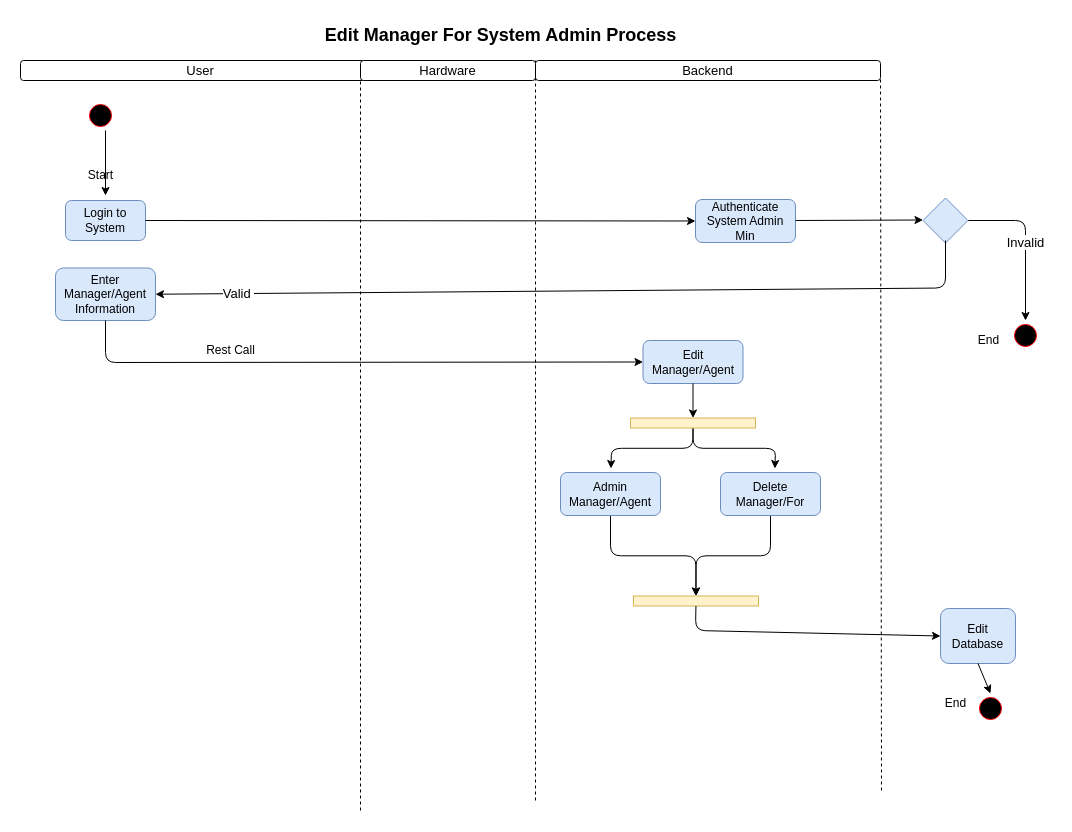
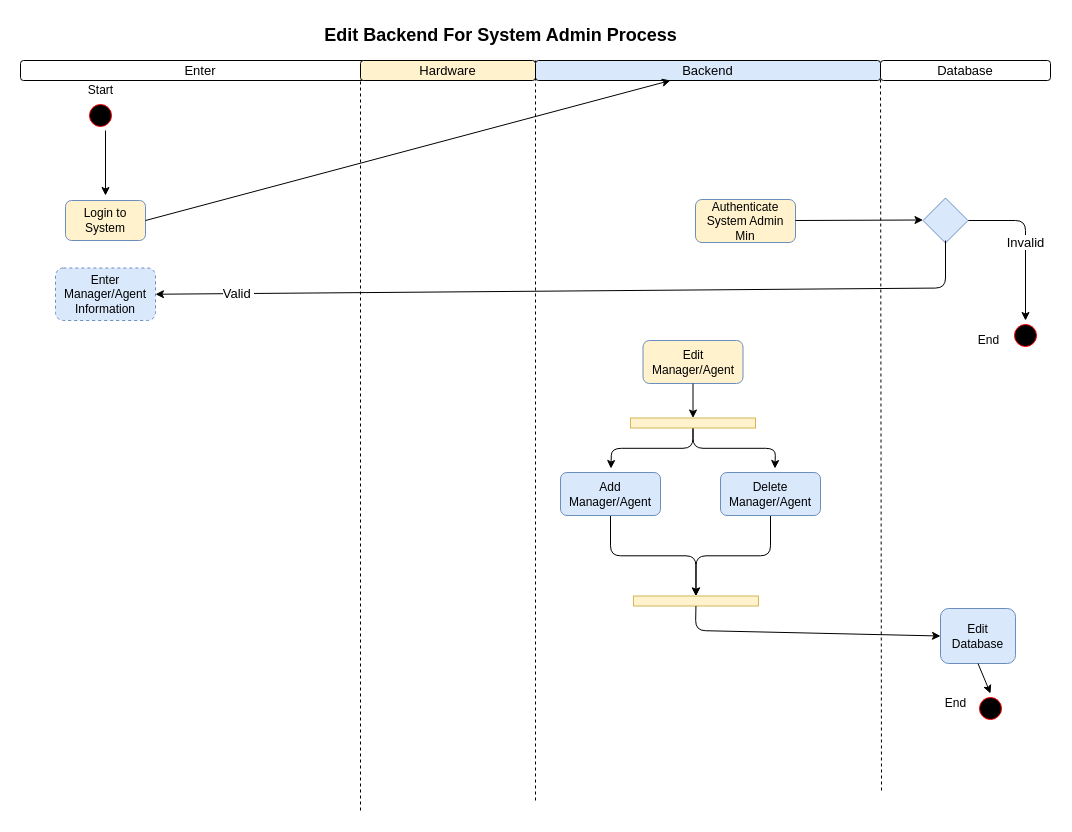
  <mxCell id="0" />
  <mxCell id="1" parent="0" />
  <mxCell id="2" value="" style="ellipse;html=1;shape=startState;fillColor=#000000;strokeColor=#ff0000;fontSize=13;" vertex="1" parent="1"><mxGeometry x="85" y="100" width="30" height="30" as="geometry" /></mxCell>
- <mxCell id="3" value="Edit Manager For System Admin Process" style="text;html=1;align=center;verticalAlign=middle;resizable=0;points=[];autosize=1;fontSize=18;fontStyle=1" vertex="1" parent="1"><mxGeometry x="315" y="20" width="370" height="30" as="geometry" /></mxCell>
- <mxCell id="4" value="Start" style="text;html=1;align=center;verticalAlign=middle;resizable=0;points=[];autosize=1;" vertex="1" parent="1"><mxGeometry x="80" y="165" width="40" height="20" as="geometry" /></mxCell>
- <mxCell id="5" value="User" style="rounded=1;whiteSpace=wrap;html=1;fontSize=13;" vertex="1" parent="1"><mxGeometry x="20" y="60" width="360" height="20" as="geometry" /></mxCell>
- <mxCell id="6" value="Hardware" style="rounded=1;whiteSpace=wrap;html=1;fontSize=13;" vertex="1" parent="1"><mxGeometry x="360" y="60" width="175" height="20" as="geometry" /></mxCell>
- <mxCell id="8" value="Backend" style="rounded=1;whiteSpace=wrap;html=1;fontSize=13;" vertex="1" parent="1"><mxGeometry x="535" y="60" width="345" height="20" as="geometry" /></mxCell>
+ <mxCell id="3" value="Edit Backend For System Admin Process" style="text;html=1;align=center;verticalAlign=middle;resizable=0;points=[];autosize=1;fontSize=18;fontStyle=1" vertex="1" parent="1"><mxGeometry x="315" y="20" width="370" height="30" as="geometry" /></mxCell>
+ <mxCell id="4" value="Start" style="text;html=1;align=center;verticalAlign=middle;resizable=0;points=[];autosize=1;" vertex="1" parent="1"><mxGeometry x="80" y="80" width="40" height="20" as="geometry" /></mxCell>
+ <mxCell id="5" value="Enter" style="rounded=1;whiteSpace=wrap;html=1;fontSize=13;" vertex="1" parent="1"><mxGeometry x="20" y="60" width="360" height="20" as="geometry" /></mxCell>
+ <mxCell id="6" value="Hardware" style="rounded=1;whiteSpace=wrap;html=1;fontSize=13;fillColor=#fff2cc;" vertex="1" parent="1"><mxGeometry x="360" y="60" width="175" height="20" as="geometry" /></mxCell>
+ <mxCell id="7" value="Database" style="rounded=1;whiteSpace=wrap;html=1;fontSize=13;" vertex="1" parent="1"><mxGeometry x="880" y="60" width="170" height="20" as="geometry" /></mxCell>
+ <mxCell id="8" value="Backend" style="rounded=1;whiteSpace=wrap;html=1;fontSize=13;fillColor=#dae8fc;" vertex="1" parent="1"><mxGeometry x="535" y="60" width="345" height="20" as="geometry" /></mxCell>
  <mxCell id="9" value="" style="edgeStyle=orthogonalEdgeStyle;rounded=0;orthogonalLoop=1;jettySize=auto;html=1;fontSize=13;" edge="1" parent="1"><mxGeometry relative="1" as="geometry"><mxPoint x="105" y="130" as="sourcePoint" /><mxPoint x="105" y="195" as="targetPoint" /></mxGeometry></mxCell>
  <mxCell id="10" value="" style="ellipse;html=1;shape=startState;fillColor=#000000;strokeColor=#ff0000;fontSize=13;" vertex="1" parent="1"><mxGeometry x="1010" y="320" width="30" height="30" as="geometry" /></mxCell>
  <mxCell id="11" value="Invalid" style="endArrow=classic;html=1;fontSize=13;exitX=1;exitY=0.5;exitDx=0;exitDy=0;" edge="1" parent="1" source="14"><mxGeometry width="50" height="50" relative="1" as="geometry"><mxPoint x="1342.5" y="245" as="sourcePoint" /><mxPoint x="1025" y="320" as="targetPoint" /><Array as="points"><mxPoint x="1025" y="220" /></Array></mxGeometry></mxCell>
  <mxCell id="12" value="" style="endArrow=none;html=1;fontSize=13;entryX=0;entryY=1;entryDx=0;entryDy=0;dashed=1;" edge="1" parent="1"><mxGeometry width="50" height="50" relative="1" as="geometry"><mxPoint x="360" y="810" as="sourcePoint" /><mxPoint x="360" y="80" as="targetPoint" /></mxGeometry></mxCell>
- <mxCell id="13" value="Login to System" style="rounded=1;whiteSpace=wrap;html=1;fillColor=#dae8fc;strokeColor=#6c8ebf;" vertex="1" parent="1"><mxGeometry x="65" y="200" width="80" height="40" as="geometry" /></mxCell>
+ <mxCell id="13" value="Login to System" style="rounded=1;whiteSpace=wrap;html=1;fillColor=#fff2cc;strokeColor=#6c8ebf;" vertex="1" parent="1"><mxGeometry x="65" y="200" width="80" height="40" as="geometry" /></mxCell>
  <mxCell id="14" value="" style="rhombus;whiteSpace=wrap;html=1;fontSize=13;fillColor=#dae8fc;strokeColor=#6c8ebf;" vertex="1" parent="1"><mxGeometry x="922.5" y="197.5" width="45" height="45" as="geometry" /></mxCell>
  <mxCell id="15" value="" style="endArrow=none;html=1;fontSize=13;entryX=1;entryY=0.25;entryDx=0;entryDy=0;dashed=1;" edge="1" parent="1"><mxGeometry width="50" height="50" relative="1" as="geometry"><mxPoint x="535" y="800" as="sourcePoint" /><mxPoint x="535" y="60" as="targetPoint" /></mxGeometry></mxCell>
  <mxCell id="16" value="" style="endArrow=none;html=1;fontSize=13;entryX=1;entryY=0.25;entryDx=0;entryDy=0;dashed=1;" edge="1" parent="1" target="8"><mxGeometry width="50" height="50" relative="1" as="geometry"><mxPoint x="881" y="790" as="sourcePoint" /><mxPoint x="881" y="80" as="targetPoint" /></mxGeometry></mxCell>
- <mxCell id="17" value="Authenticate System Admin Min" style="rounded=1;whiteSpace=wrap;html=1;fillColor=#dae8fc;strokeColor=#6c8ebf;" vertex="1" parent="1"><mxGeometry x="695" y="199" width="100" height="43" as="geometry" /></mxCell>
- <mxCell id="18" value="" style="endArrow=classic;html=1;exitX=1;exitY=0.5;exitDx=0;exitDy=0;entryX=0;entryY=0.5;entryDx=0;entryDy=0;" edge="1" parent="1" source="13" target="17"><mxGeometry width="50" height="50" relative="1" as="geometry"><mxPoint x="595" y="220" as="sourcePoint" /><mxPoint x="645" y="170" as="targetPoint" /></mxGeometry></mxCell>
+ <mxCell id="17" value="Authenticate System Admin Min" style="rounded=1;whiteSpace=wrap;html=1;fillColor=#fff2cc;strokeColor=#6c8ebf;" vertex="1" parent="1"><mxGeometry x="695" y="199" width="100" height="43" as="geometry" /></mxCell>
+ <mxCell id="18" value="" style="endArrow=classic;html=1;exitX=1;exitY=0.5;exitDx=0;exitDy=0;" edge="1" parent="1" source="13" target="8"><mxGeometry width="50" height="50" relative="1" as="geometry"><mxPoint x="595" y="220" as="sourcePoint" /><mxPoint x="645" y="170" as="targetPoint" /></mxGeometry></mxCell>
  <mxCell id="19" value="" style="endArrow=classic;html=1;exitX=1;exitY=0.5;exitDx=0;exitDy=0;entryX=0;entryY=0.5;entryDx=0;entryDy=0;" edge="1" parent="1"><mxGeometry width="50" height="50" relative="1" as="geometry"><mxPoint x="795" y="220" as="sourcePoint" /><mxPoint x="922.5" y="219.5" as="targetPoint" /></mxGeometry></mxCell>
  <mxCell id="20" value="Valid&amp;nbsp;" style="endArrow=classic;html=1;strokeColor=#000000;fontSize=13;exitX=0.5;exitY=1;exitDx=0;exitDy=0;entryX=1;entryY=0.5;entryDx=0;entryDy=0;" edge="1" parent="1" target="21"><mxGeometry x="0.803" width="50" height="50" relative="1" as="geometry"><mxPoint x="945" y="240" as="sourcePoint" /><mxPoint x="175" y="287.5" as="targetPoint" /><Array as="points"><mxPoint x="945" y="287.5" /></Array><mxPoint as="offset" /></mxGeometry></mxCell>
- <mxCell id="21" value="Enter Manager/Agent Information" style="rounded=1;whiteSpace=wrap;html=1;fillColor=#dae8fc;strokeColor=#6c8ebf;" vertex="1" parent="1"><mxGeometry x="55" y="267.5" width="100" height="52.5" as="geometry" /></mxCell>
- <mxCell id="22" value="" style="endArrow=classic;html=1;entryX=0;entryY=0.5;entryDx=0;entryDy=0;exitX=0.5;exitY=1;exitDx=0;exitDy=0;" edge="1" parent="1" source="21" target="31"><mxGeometry width="50" height="50" relative="1" as="geometry"><mxPoint x="105" y="307.5" as="sourcePoint" /><mxPoint x="657.5" y="413.5" as="targetPoint" /><Array as="points"><mxPoint x="105" y="362" /></Array></mxGeometry></mxCell>
+ <mxCell id="21" value="Enter Manager/Agent Information" style="rounded=1;whiteSpace=wrap;html=1;fillColor=#dae8fc;strokeColor=#6c8ebf;dashed=1;" vertex="1" parent="1"><mxGeometry x="55" y="267.5" width="100" height="52.5" as="geometry" /></mxCell>
  <mxCell id="23" value="End" style="text;html=1;align=center;verticalAlign=middle;resizable=0;points=[];autosize=1;" vertex="1" parent="1"><mxGeometry x="967.5" y="330" width="40" height="20" as="geometry" /></mxCell>
- <mxCell id="24" value="Rest Call" style="text;html=1;align=center;verticalAlign=middle;resizable=0;points=[];autosize=1;" vertex="1" parent="1"><mxGeometry x="195" y="340" width="70" height="20" as="geometry" /></mxCell>
  <mxCell id="25" style="edgeStyle=orthogonalEdgeStyle;rounded=1;orthogonalLoop=1;jettySize=auto;html=1;entryX=0;entryY=0.5;entryDx=0;entryDy=0;exitX=0.5;exitY=1;exitDx=0;exitDy=0;" edge="1" parent="1" target="30" source="32"><mxGeometry relative="1" as="geometry"><mxPoint x="611" y="564" as="sourcePoint" /></mxGeometry></mxCell>
  <mxCell id="26" style="edgeStyle=orthogonalEdgeStyle;rounded=1;orthogonalLoop=1;jettySize=auto;html=1;exitX=1;exitY=0.5;exitDx=0;exitDy=0;" edge="1" parent="1" source="28"><mxGeometry relative="1" as="geometry"><mxPoint x="774.45" y="468" as="targetPoint" /></mxGeometry></mxCell>
  <mxCell id="27" style="edgeStyle=orthogonalEdgeStyle;rounded=1;orthogonalLoop=1;jettySize=auto;html=1;exitX=1;exitY=0.5;exitDx=0;exitDy=0;" edge="1" parent="1" source="28"><mxGeometry relative="1" as="geometry"><mxPoint x="610.45" y="468" as="targetPoint" /></mxGeometry></mxCell>
  <mxCell id="28" value="" style="rounded=0;whiteSpace=wrap;html=1;fillColor=#fff2cc;strokeColor=#d6b656;rotation=90;" vertex="1" parent="1"><mxGeometry x="687.5" y="360" width="10" height="125" as="geometry" /></mxCell>
  <mxCell id="29" style="edgeStyle=orthogonalEdgeStyle;rounded=1;orthogonalLoop=1;jettySize=auto;html=1;entryX=0;entryY=0.5;entryDx=0;entryDy=0;" edge="1" parent="1" target="30" source="33"><mxGeometry relative="1" as="geometry"><mxPoint x="774.5" y="564" as="sourcePoint" /></mxGeometry></mxCell>
  <mxCell id="30" value="" style="rounded=0;whiteSpace=wrap;html=1;fillColor=#fff2cc;strokeColor=#d6b656;rotation=90;" vertex="1" parent="1"><mxGeometry x="690.45" y="538" width="10" height="125" as="geometry" /></mxCell>
- <mxCell id="31" value="Edit Manager/Agent" style="rounded=1;whiteSpace=wrap;html=1;fillColor=#dae8fc;strokeColor=#6c8ebf;" vertex="1" parent="1"><mxGeometry x="642.5" y="340" width="100" height="43" as="geometry" /></mxCell>
- <mxCell id="32" value="Admin Manager/Agent" style="rounded=1;whiteSpace=wrap;html=1;fillColor=#dae8fc;strokeColor=#6c8ebf;" vertex="1" parent="1"><mxGeometry x="560" y="472" width="100" height="43" as="geometry" /></mxCell>
- <mxCell id="33" value="Delete Manager/For" style="rounded=1;whiteSpace=wrap;html=1;fillColor=#dae8fc;strokeColor=#6c8ebf;" vertex="1" parent="1"><mxGeometry x="720" y="472" width="100" height="43" as="geometry" /></mxCell>
+ <mxCell id="31" value="Edit Manager/Agent" style="rounded=1;whiteSpace=wrap;html=1;fillColor=#fff2cc;strokeColor=#6c8ebf;" vertex="1" parent="1"><mxGeometry x="642.5" y="340" width="100" height="43" as="geometry" /></mxCell>
+ <mxCell id="32" value="Add Manager/Agent" style="rounded=1;whiteSpace=wrap;html=1;fillColor=#dae8fc;strokeColor=#6c8ebf;" vertex="1" parent="1"><mxGeometry x="560" y="472" width="100" height="43" as="geometry" /></mxCell>
+ <mxCell id="33" value="Delete Manager/Agent" style="rounded=1;whiteSpace=wrap;html=1;fillColor=#dae8fc;strokeColor=#6c8ebf;" vertex="1" parent="1"><mxGeometry x="720" y="472" width="100" height="43" as="geometry" /></mxCell>
  <mxCell id="34" value="" style="endArrow=classic;html=1;exitX=0.5;exitY=1;exitDx=0;exitDy=0;entryX=0;entryY=0.5;entryDx=0;entryDy=0;" edge="1" parent="1" source="31" target="28"><mxGeometry width="50" height="50" relative="1" as="geometry"><mxPoint x="580" y="408" as="sourcePoint" /><mxPoint x="630" y="358" as="targetPoint" /></mxGeometry></mxCell>
  <mxCell id="35" value="Edit Database" style="rounded=1;whiteSpace=wrap;html=1;fillColor=#dae8fc;strokeColor=#6c8ebf;" vertex="1" parent="1"><mxGeometry x="940" y="608" width="75" height="55" as="geometry" /></mxCell>
  <mxCell id="36" value="" style="endArrow=classic;html=1;exitX=1;exitY=0.5;exitDx=0;exitDy=0;entryX=0;entryY=0.5;entryDx=0;entryDy=0;" edge="1" parent="1" source="30" target="35"><mxGeometry width="50" height="50" relative="1" as="geometry"><mxPoint x="650" y="188" as="sourcePoint" /><mxPoint x="700" y="138" as="targetPoint" /><Array as="points"><mxPoint x="695" y="630" /></Array></mxGeometry></mxCell>
  <mxCell id="37" value="" style="ellipse;html=1;shape=startState;fillColor=#000000;strokeColor=#ff0000;fontSize=13;" vertex="1" parent="1"><mxGeometry x="975" y="693" width="30" height="30" as="geometry" /></mxCell>
  <mxCell id="38" value="End" style="text;html=1;align=center;verticalAlign=middle;resizable=0;points=[];autosize=1;" vertex="1" parent="1"><mxGeometry x="935" y="693" width="40" height="20" as="geometry" /></mxCell>
  <mxCell id="39" value="" style="endArrow=classic;html=1;exitX=0.5;exitY=1;exitDx=0;exitDy=0;entryX=0.5;entryY=0;entryDx=0;entryDy=0;" edge="1" parent="1" source="35" target="37"><mxGeometry width="50" height="50" relative="1" as="geometry"><mxPoint x="1000" y="441" as="sourcePoint" /><mxPoint x="1000" y="465" as="targetPoint" /></mxGeometry></mxCell>
